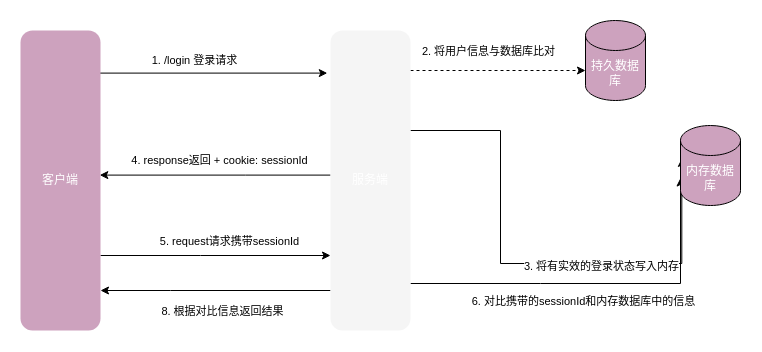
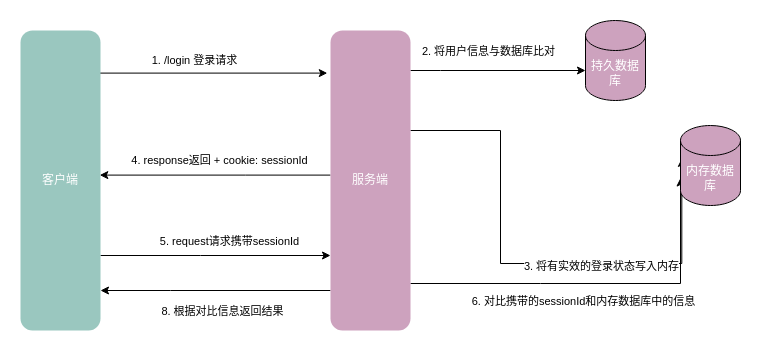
  <mxCell id="0" />
  <mxCell id="1" parent="0" />
  <mxCell id="2" style="edgeStyle=orthogonalEdgeStyle;rounded=0;orthogonalLoop=1;jettySize=auto;html=1;exitX=0.991;exitY=0.142;exitDx=0;exitDy=0;exitPerimeter=0;entryX=-0.04;entryY=0.142;entryDx=0;entryDy=0;entryPerimeter=0;" edge="1" parent="1" source="6" target="17"><mxGeometry relative="1" as="geometry" /></mxCell>
  <mxCell id="3" value="1. /login 登录请求" style="edgeLabel;html=1;align=center;verticalAlign=middle;resizable=0;points=[];labelBackgroundColor=none;" vertex="1" connectable="0" parent="2"><mxGeometry x="-0.218" relative="1" as="geometry"><mxPoint x="5" y="-13" as="offset" /></mxGeometry></mxCell>
  <mxCell id="4" style="edgeStyle=orthogonalEdgeStyle;rounded=0;orthogonalLoop=1;jettySize=auto;html=1;entryX=0;entryY=0.75;entryDx=0;entryDy=0;fontColor=#000;" edge="1" parent="1" source="6" target="17"><mxGeometry relative="1" as="geometry"><Array as="points"><mxPoint x="200" y="255" /><mxPoint x="200" y="255" /></Array></mxGeometry></mxCell>
  <mxCell id="5" value="5. request请求携带sessionId" style="edgeLabel;html=1;align=center;verticalAlign=middle;resizable=0;points=[];fontColor=#000;" vertex="1" connectable="0" parent="4"><mxGeometry x="0.289" relative="1" as="geometry"><mxPoint x="-20" y="-15" as="offset" /></mxGeometry></mxCell>
- <mxCell id="6" value="客户端" style="rounded=1;whiteSpace=wrap;html=1;fillColor=#cda2be;strokeColor=none;fontColor=#FFFFFF;" vertex="1" parent="1"><mxGeometry x="20" y="30" width="80" height="300" as="geometry" /></mxCell>
- <mxCell id="7" style="edgeStyle=orthogonalEdgeStyle;rounded=0;orthogonalLoop=1;jettySize=auto;html=1;fontColor=#FFFFFF;dashed=1;" edge="1" parent="1" source="17" target="18"><mxGeometry relative="1" as="geometry"><Array as="points"><mxPoint x="440" y="70" /><mxPoint x="440" y="70" /></Array></mxGeometry></mxCell>
+ <mxCell id="6" value="客户端" style="rounded=1;whiteSpace=wrap;html=1;fillColor=#9AC7BF;strokeColor=none;fontColor=#FFFFFF;" vertex="1" parent="1"><mxGeometry x="20" y="30" width="80" height="300" as="geometry" /></mxCell>
+ <mxCell id="7" style="edgeStyle=orthogonalEdgeStyle;rounded=0;orthogonalLoop=1;jettySize=auto;html=1;fontColor=#FFFFFF;" edge="1" parent="1" source="17" target="18"><mxGeometry relative="1" as="geometry"><Array as="points"><mxPoint x="440" y="70" /><mxPoint x="440" y="70" /></Array></mxGeometry></mxCell>
  <mxCell id="8" value="&lt;font color=&quot;#000000&quot;&gt;2. 将用户信息与数据库比对&lt;/font&gt;" style="edgeLabel;html=1;align=center;verticalAlign=middle;resizable=0;points=[];fontColor=#FFFFFF;" vertex="1" connectable="0" parent="7"><mxGeometry x="0.267" y="-1" relative="1" as="geometry"><mxPoint x="-34" y="-21" as="offset" /></mxGeometry></mxCell>
  <mxCell id="9" style="edgeStyle=orthogonalEdgeStyle;rounded=0;orthogonalLoop=1;jettySize=auto;html=1;fontColor=#000;entryX=0.022;entryY=0.411;entryDx=0;entryDy=0;entryPerimeter=0;" edge="1" parent="1" source="17" target="19"><mxGeometry relative="1" as="geometry"><Array as="points"><mxPoint x="500" y="130" /><mxPoint x="500" y="263" /></Array></mxGeometry></mxCell>
  <mxCell id="10" value="3. 将有实效的登录状态写入内存" style="edgeLabel;html=1;align=center;verticalAlign=middle;resizable=0;points=[];fontColor=#000;" vertex="1" connectable="0" parent="9"><mxGeometry x="-0.229" relative="1" as="geometry"><mxPoint x="100" y="29" as="offset" /></mxGeometry></mxCell>
  <mxCell id="11" style="edgeStyle=orthogonalEdgeStyle;rounded=0;orthogonalLoop=1;jettySize=auto;html=1;entryX=0.991;entryY=0.482;entryDx=0;entryDy=0;entryPerimeter=0;fontColor=#000;" edge="1" parent="1" source="17" target="6"><mxGeometry relative="1" as="geometry"><Array as="points"><mxPoint x="245" y="175" /></Array></mxGeometry></mxCell>
  <mxCell id="12" value="4. response返回 + cookie: sessionId" style="edgeLabel;html=1;align=center;verticalAlign=middle;resizable=0;points=[];fontColor=#000;" vertex="1" connectable="0" parent="11"><mxGeometry x="-0.26" y="2" relative="1" as="geometry"><mxPoint x="-27" y="-17" as="offset" /></mxGeometry></mxCell>
  <mxCell id="13" style="edgeStyle=orthogonalEdgeStyle;rounded=0;orthogonalLoop=1;jettySize=auto;html=1;fontColor=#000;entryX=0;entryY=0;entryDx=0;entryDy=52.5;entryPerimeter=0;" edge="1" parent="1" source="17" target="19"><mxGeometry relative="1" as="geometry"><mxPoint x="590" y="290" as="targetPoint" /><Array as="points"><mxPoint x="540" y="283" /><mxPoint x="540" y="283" /></Array></mxGeometry></mxCell>
  <mxCell id="14" value="6. 对比携带的sessionId和内存数据库中的信息" style="edgeLabel;html=1;align=center;verticalAlign=middle;resizable=0;points=[];fontColor=#000;" vertex="1" connectable="0" parent="13"><mxGeometry x="-0.399" y="-2" relative="1" as="geometry"><mxPoint x="59" y="15" as="offset" /></mxGeometry></mxCell>
  <mxCell id="15" style="edgeStyle=orthogonalEdgeStyle;rounded=0;orthogonalLoop=1;jettySize=auto;html=1;fontColor=#000;" edge="1" parent="1" source="17" target="6"><mxGeometry relative="1" as="geometry"><Array as="points"><mxPoint x="170" y="290" /><mxPoint x="170" y="290" /></Array></mxGeometry></mxCell>
  <mxCell id="16" value="8. 根据对比信息返回结果" style="edgeLabel;html=1;align=center;verticalAlign=middle;resizable=0;points=[];fontColor=#000;" vertex="1" connectable="0" parent="15"><mxGeometry x="0.281" y="2" relative="1" as="geometry"><mxPoint x="38" y="18" as="offset" /></mxGeometry></mxCell>
- <mxCell id="17" value="服务端" style="rounded=1;whiteSpace=wrap;html=1;strokeColor=none;fillColor=#f5f5f5;fontColor=#FFFFFF;" vertex="1" parent="1"><mxGeometry x="330" y="30" width="80" height="300" as="geometry" /></mxCell>
+ <mxCell id="17" value="服务端" style="rounded=1;whiteSpace=wrap;html=1;strokeColor=none;fillColor=#CDA2BE;fontColor=#FFFFFF;" vertex="1" parent="1"><mxGeometry x="330" y="30" width="80" height="300" as="geometry" /></mxCell>
  <mxCell id="18" value="持久数据库" style="shape=cylinder3;whiteSpace=wrap;html=1;boundedLbl=1;backgroundOutline=1;size=15;labelBackgroundColor=none;fontColor=#FFFFFF;fillColor=#CDA2BE;" vertex="1" parent="1"><mxGeometry x="585" y="20" width="60" height="80" as="geometry" /></mxCell>
  <mxCell id="19" value="内存数据库" style="shape=cylinder3;whiteSpace=wrap;html=1;boundedLbl=1;backgroundOutline=1;size=15;labelBackgroundColor=none;fontColor=#FFFFFF;fillColor=#CDA2BE;" vertex="1" parent="1"><mxGeometry x="680" y="125" width="60" height="80" as="geometry" /></mxCell>
